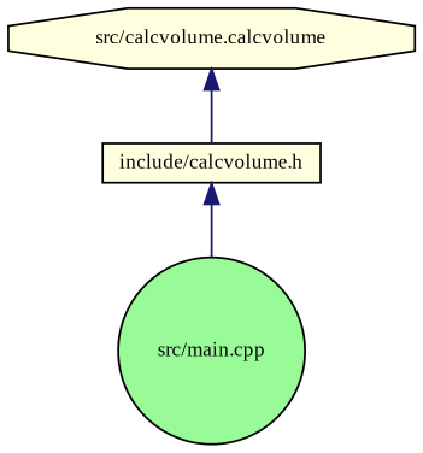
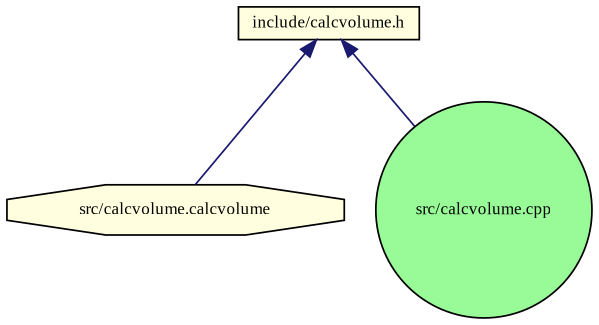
  digraph {
    fontname="Liberation Serif"
    node [color=black fillcolor=lightyellow fontname="Liberation Serif" fontsize=10 style=filled]
    edge [color=midnightblue dir=back fontname="Liberation Serif" fontsize=10 labelfontname=Helvetica labelfontsize=10 style=solid]
    n1 [fontcolor=black height=0.2 label="include/calcvolume.h" shape=box width=0.4]
    n2 [height=0.2 label="src/calcvolume.calcvolume" shape=octagon width=0.4]
-   n3 [fillcolor=palegreen height=0.2 label="src/main.cpp" shape=circle width=0.4]
-   n2 -> n1
+   n3 [fillcolor=palegreen height=0.2 label="src/calcvolume.cpp" shape=circle width=0.4]
+   n1 -> n2
    n1 -> n3
  }
